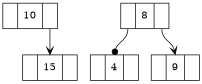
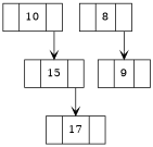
  digraph {
    node [shape=record]
    edge [arrowhead=vee arrowtail=dot color=black headport=DATA tailclip=true tailport=RIGHT]
    n1 [label="<LEFT> | <DATA> 10 | <RIGHT>"]
    n2 [label="<LEFT> | <DATA> 15 | <RIGHT>"]
    n3 [label="<LEFT> | <DATA> 8 | <RIGHT>"]
-   n4 [label="<LEFT> | <DATA> 4 | <RIGHT>"]
    n5 [label="<LEFT> | <DATA> 9 | <RIGHT>"]
+   n6 [label="<LEFT> | <DATA> 17 | <RIGHT>"]
    n1 -> n2
-   n3 -> n4 [arrowhead=dot tailport=LEFT]
+   n2 -> n6
    n3 -> n5
  }
